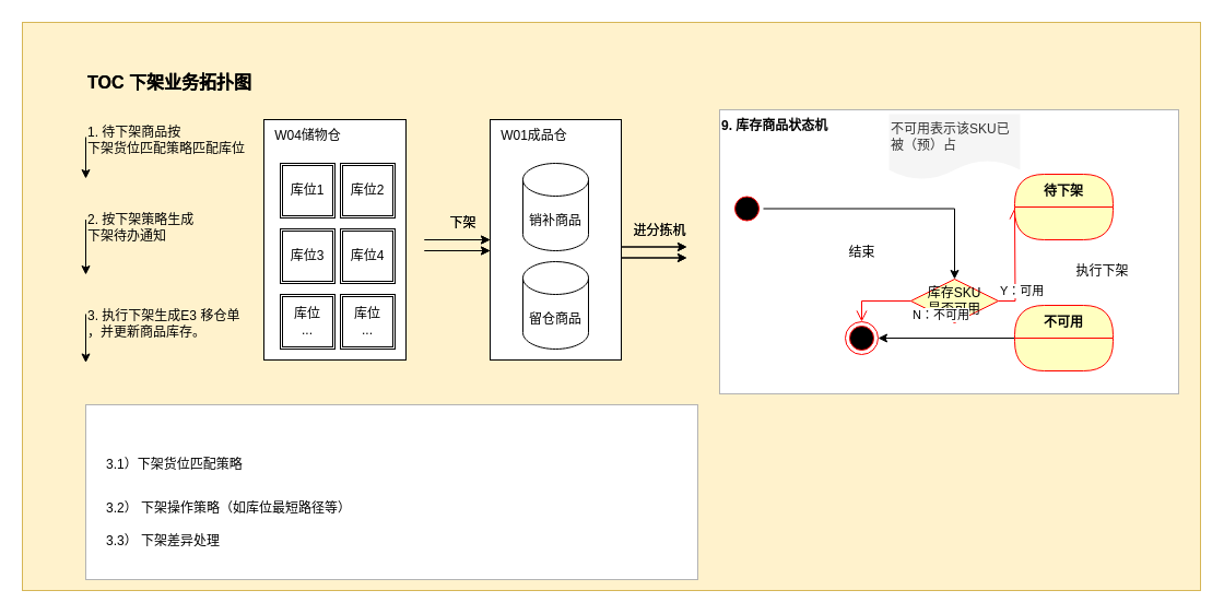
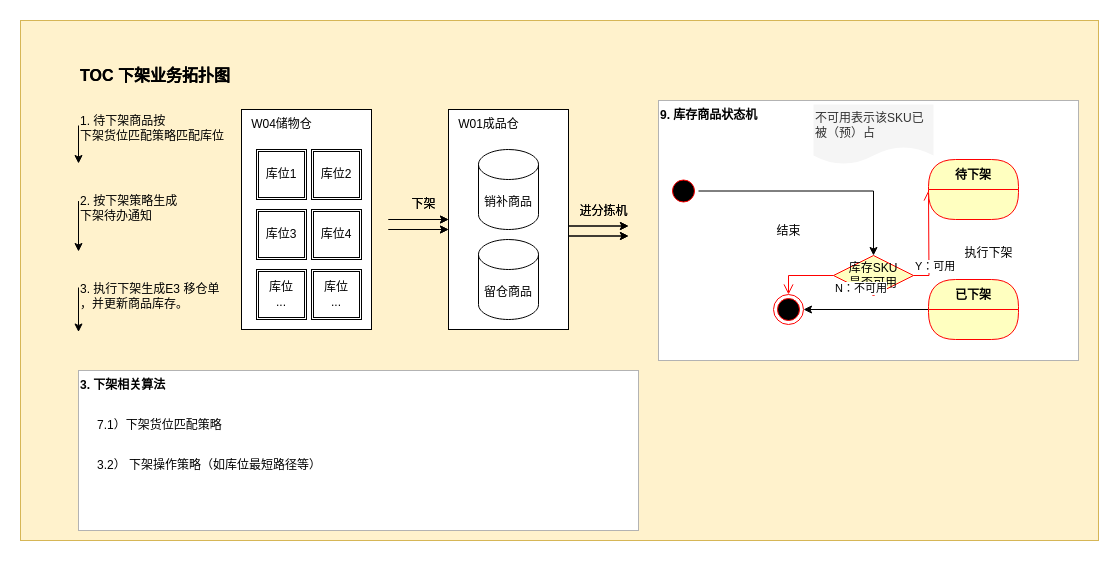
  <mxCell id="0" />
  <mxCell id="1" parent="0" />
  <mxCell id="2" value="" style="rounded=0;whiteSpace=wrap;html=1;fillColor=#fff2cc;strokeColor=#d6b656;" vertex="1" parent="1"><mxGeometry x="20" width="1078" height="520" as="geometry" y="20" /></mxCell>
  <mxCell id="3" value="TOC 下架业务拓扑图" style="text;html=1;align=left;verticalAlign=middle;resizable=0;points=[];autosize=1;strokeColor=none;fillColor=none;fontStyle=1;fontSize=16;" vertex="1" parent="1"><mxGeometry x="78" y="60" width="170" height="30" as="geometry" /></mxCell>
  <mxCell id="4" value="" style="rounded=0;whiteSpace=wrap;html=1;" vertex="1" parent="1"><mxGeometry x="448" y="109" width="120" height="220" as="geometry" /></mxCell>
  <mxCell id="5" value="W01成品仓" style="text;html=1;align=center;verticalAlign=middle;resizable=0;points=[];autosize=1;strokeColor=none;fillColor=none;" vertex="1" parent="1"><mxGeometry x="448" y="109" width="80" height="30" as="geometry" /></mxCell>
  <mxCell id="6" value="销补商品" style="shape=cylinder3;whiteSpace=wrap;html=1;boundedLbl=1;backgroundOutline=1;size=15;" vertex="1" parent="1"><mxGeometry x="478" y="149" width="60" height="80" as="geometry" /></mxCell>
  <mxCell id="7" value="留仓商品" style="shape=cylinder3;whiteSpace=wrap;html=1;boundedLbl=1;backgroundOutline=1;size=15;" vertex="1" parent="1"><mxGeometry x="478" y="239" width="60" height="80" as="geometry" /></mxCell>
  <mxCell id="8" value="" style="group" vertex="1" connectable="0" parent="1"><mxGeometry x="388" y="219" width="60" height="10" as="geometry" /></mxCell>
  <mxCell id="9" value="" style="endArrow=classic;html=1;rounded=0;" edge="1" parent="8"><mxGeometry width="50" height="50" relative="1" as="geometry"><mxPoint y="10" as="sourcePoint" /><mxPoint x="60" y="10" as="targetPoint" /></mxGeometry></mxCell>
  <mxCell id="10" value="" style="endArrow=classic;html=1;rounded=0;" edge="1" parent="8"><mxGeometry width="50" height="50" relative="1" as="geometry"><mxPoint as="sourcePoint" /><mxPoint x="60" as="targetPoint" /></mxGeometry></mxCell>
  <mxCell id="11" value="" style="rounded=0;whiteSpace=wrap;html=1;strokeColor=#B3B3B3;" vertex="1" parent="1"><mxGeometry x="658" y="100" width="420" height="260" as="geometry" /></mxCell>
  <mxCell id="12" value="" style="ellipse;html=1;shape=endState;fillColor=#000000;strokeColor=#ff0000;" vertex="1" parent="1"><mxGeometry x="773" y="294" width="30" height="30" as="geometry" /></mxCell>
  <mxCell id="13" value="结束" style="text;html=1;align=center;verticalAlign=middle;resizable=0;points=[];autosize=1;strokeColor=none;fillColor=none;" vertex="1" parent="1"><mxGeometry x="763" y="216" width="50" height="30" as="geometry" /></mxCell>
  <mxCell id="14" value="9. 库存商品状态机" style="text;html=1;align=left;verticalAlign=middle;resizable=0;points=[];autosize=1;strokeColor=none;fillColor=none;fontStyle=1" vertex="1" parent="1"><mxGeometry x="658" y="100" width="120" height="30" as="geometry" /></mxCell>
  <mxCell id="15" value="下架" style="text;html=1;align=center;verticalAlign=middle;resizable=0;points=[];autosize=1;strokeColor=none;fillColor=none;" vertex="1" parent="1"><mxGeometry x="398" y="189" width="50" height="30" as="geometry" /></mxCell>
  <mxCell id="16" value="" style="rounded=0;whiteSpace=wrap;html=1;strokeColor=#B3B3B3;" vertex="1" parent="1"><mxGeometry x="78" y="370" width="560" height="160" as="geometry" /></mxCell>
- <mxCell id="18" value="3.1）下架货位匹配策略" style="text;html=1;align=left;verticalAlign=middle;resizable=0;points=[];autosize=1;strokeColor=none;fillColor=none;fontStyle=0" vertex="1" parent="1"><mxGeometry x="95" y="410" width="150" height="30" as="geometry" /></mxCell>
+ <mxCell id="17" value="3. 下架相关算法" style="text;html=1;align=left;verticalAlign=middle;resizable=0;points=[];autosize=1;strokeColor=none;fillColor=none;fontStyle=1" vertex="1" parent="1"><mxGeometry x="78" y="370" width="110" height="30" as="geometry" /></mxCell>
+ <mxCell id="18" value="7.1）下架货位匹配策略" style="text;html=1;align=left;verticalAlign=middle;resizable=0;points=[];autosize=1;strokeColor=none;fillColor=none;fontStyle=0" vertex="1" parent="1"><mxGeometry x="95" y="410" width="150" height="30" as="geometry" /></mxCell>
  <mxCell id="19" value="3.2） 下架操作策略（如库位最短路径等）" style="text;html=1;align=left;verticalAlign=middle;resizable=0;points=[];autosize=1;strokeColor=none;fillColor=none;fontStyle=0" vertex="1" parent="1"><mxGeometry x="95" y="450" width="250" height="30" as="geometry" /></mxCell>
- <mxCell id="20" value="3.3） 下架差异处理" style="text;html=1;align=left;verticalAlign=middle;resizable=0;points=[];autosize=1;strokeColor=none;fillColor=none;fontStyle=0" vertex="1" parent="1"><mxGeometry x="95" y="480" width="130" height="30" as="geometry" /></mxCell>
  <mxCell id="21" value="" style="rounded=0;whiteSpace=wrap;html=1;" vertex="1" parent="1"><mxGeometry x="241" y="109" width="130" height="220" as="geometry" /></mxCell>
  <mxCell id="22" value="W04储物仓" style="text;html=1;align=center;verticalAlign=middle;resizable=0;points=[];autosize=1;strokeColor=none;fillColor=none;" vertex="1" parent="1"><mxGeometry x="241" y="109" width="80" height="30" as="geometry" /></mxCell>
  <mxCell id="23" value="库位1" style="shape=ext;double=1;whiteSpace=wrap;html=1;aspect=fixed;" vertex="1" parent="1"><mxGeometry x="256" y="149" width="50" height="50" as="geometry" /></mxCell>
  <mxCell id="24" value="库位2" style="shape=ext;double=1;whiteSpace=wrap;html=1;aspect=fixed;" vertex="1" parent="1"><mxGeometry x="311" y="149" width="50" height="50" as="geometry" /></mxCell>
  <mxCell id="25" value="库位4" style="shape=ext;double=1;whiteSpace=wrap;html=1;aspect=fixed;" vertex="1" parent="1"><mxGeometry x="311" y="209" width="50" height="50" as="geometry" /></mxCell>
  <mxCell id="26" value="库位3" style="shape=ext;double=1;whiteSpace=wrap;html=1;aspect=fixed;" vertex="1" parent="1"><mxGeometry x="256" y="209" width="50" height="50" as="geometry" /></mxCell>
  <mxCell id="27" value="库位&lt;br&gt;..." style="shape=ext;double=1;whiteSpace=wrap;html=1;aspect=fixed;" vertex="1" parent="1"><mxGeometry x="256" y="269" width="50" height="50" as="geometry" /></mxCell>
  <mxCell id="28" value="库位&lt;br&gt;..." style="shape=ext;double=1;whiteSpace=wrap;html=1;aspect=fixed;" vertex="1" parent="1"><mxGeometry x="311" y="269" width="50" height="50" as="geometry" /></mxCell>
  <mxCell id="29" value="" style="endArrow=classic;html=1;rounded=0;" edge="1" parent="1"><mxGeometry width="50" height="50" relative="1" as="geometry"><mxPoint x="78" y="125" as="sourcePoint" /><mxPoint x="78" y="163" as="targetPoint" /></mxGeometry></mxCell>
  <mxCell id="30" value="1. 待下架商品按&lt;br&gt;下架货位匹配策略匹配库位" style="text;html=1;align=left;verticalAlign=middle;resizable=0;points=[];autosize=1;strokeColor=none;fillColor=none;" vertex="1" parent="1"><mxGeometry x="78" y="108" width="170" height="40" as="geometry" /></mxCell>
  <mxCell id="31" value="" style="group" vertex="1" connectable="0" parent="1"><mxGeometry x="78" y="193" width="230" height="58" as="geometry" /></mxCell>
  <mxCell id="32" value="" style="endArrow=classic;html=1;rounded=0;" edge="1" parent="31"><mxGeometry width="50" height="50" relative="1" as="geometry"><mxPoint y="7.565" as="sourcePoint" /><mxPoint y="58" as="targetPoint" /></mxGeometry></mxCell>
  <mxCell id="33" value="2. 按下架策略生成&lt;br&gt;下架待办通知" style="text;html=1;align=left;verticalAlign=middle;resizable=0;points=[];autosize=1;strokeColor=none;fillColor=none;" vertex="1" parent="31"><mxGeometry y="-5" width="120" height="40" as="geometry" /></mxCell>
  <mxCell id="34" value="" style="endArrow=classic;html=1;rounded=0;" edge="1" parent="1"><mxGeometry width="50" height="50" relative="1" as="geometry"><mxPoint x="78" y="287" as="sourcePoint" /><mxPoint x="78" y="331.5" as="targetPoint" /></mxGeometry></mxCell>
  <mxCell id="35" value="3. 执行下架生成E3&lt;span style=&quot;white-space: pre;&quot;&gt; &lt;/span&gt;移仓单&lt;br&gt;，并更新商品库存。" style="text;html=1;align=left;verticalAlign=middle;resizable=0;points=[];autosize=1;strokeColor=none;fillColor=none;" vertex="1" parent="1"><mxGeometry x="78" y="276" width="160" height="40" as="geometry" /></mxCell>
  <mxCell id="36" value="" style="group" vertex="1" connectable="0" parent="1"><mxGeometry x="568" y="225.5" width="60" height="10" as="geometry" /></mxCell>
  <mxCell id="37" value="" style="endArrow=classic;html=1;rounded=0;" edge="1" parent="36"><mxGeometry width="50" height="50" relative="1" as="geometry"><mxPoint y="10" as="sourcePoint" /><mxPoint x="60" y="10" as="targetPoint" /></mxGeometry></mxCell>
  <mxCell id="38" value="" style="endArrow=classic;html=1;rounded=0;" edge="1" parent="36"><mxGeometry width="50" height="50" relative="1" as="geometry"><mxPoint as="sourcePoint" /><mxPoint x="60" as="targetPoint" /></mxGeometry></mxCell>
  <mxCell id="39" value="进分拣机" style="text;html=1;align=center;verticalAlign=middle;resizable=0;points=[];autosize=1;strokeColor=none;fillColor=none;" vertex="1" parent="1"><mxGeometry x="568" y="195.5" width="70" height="30" as="geometry" /></mxCell>
  <mxCell id="40" value="TOC 下架业务拓扑图" style="text;html=1;align=left;verticalAlign=middle;resizable=0;points=[];autosize=1;strokeColor=none;fillColor=none;fontStyle=1;fontSize=16;" vertex="1" parent="1"><mxGeometry x="78" y="60" width="170" height="30" as="geometry" /></mxCell>
  <mxCell id="41" value="" style="rounded=0;whiteSpace=wrap;html=1;" vertex="1" parent="1"><mxGeometry x="448" y="109" width="120" height="220" as="geometry" /></mxCell>
  <mxCell id="42" value="W01成品仓" style="text;html=1;align=center;verticalAlign=middle;resizable=0;points=[];autosize=1;strokeColor=none;fillColor=none;" vertex="1" parent="1"><mxGeometry x="448" y="109" width="80" height="30" as="geometry" /></mxCell>
  <mxCell id="43" value="销补商品" style="shape=cylinder3;whiteSpace=wrap;html=1;boundedLbl=1;backgroundOutline=1;size=15;" vertex="1" parent="1"><mxGeometry x="478" y="149" width="60" height="80" as="geometry" /></mxCell>
  <mxCell id="44" value="留仓商品" style="shape=cylinder3;whiteSpace=wrap;html=1;boundedLbl=1;backgroundOutline=1;size=15;" vertex="1" parent="1"><mxGeometry x="478" y="239" width="60" height="80" as="geometry" /></mxCell>
  <mxCell id="45" value="" style="group" vertex="1" connectable="0" parent="1"><mxGeometry x="388" y="219" width="60" height="10" as="geometry" /></mxCell>
  <mxCell id="46" value="" style="endArrow=classic;html=1;rounded=0;" edge="1" parent="45"><mxGeometry width="50" height="50" relative="1" as="geometry"><mxPoint y="10" as="sourcePoint" /><mxPoint x="60" y="10" as="targetPoint" /></mxGeometry></mxCell>
  <mxCell id="47" value="" style="endArrow=classic;html=1;rounded=0;" edge="1" parent="45"><mxGeometry width="50" height="50" relative="1" as="geometry"><mxPoint as="sourcePoint" /><mxPoint x="60" as="targetPoint" /></mxGeometry></mxCell>
  <mxCell id="48" value="下架" style="text;html=1;align=center;verticalAlign=middle;resizable=0;points=[];autosize=1;strokeColor=none;fillColor=none;" vertex="1" parent="1"><mxGeometry x="398" y="189" width="50" height="30" as="geometry" /></mxCell>
  <mxCell id="49" value="" style="rounded=0;whiteSpace=wrap;html=1;" vertex="1" parent="1"><mxGeometry x="241" y="109" width="130" height="220" as="geometry" /></mxCell>
  <mxCell id="50" value="W04储物仓" style="text;html=1;align=center;verticalAlign=middle;resizable=0;points=[];autosize=1;strokeColor=none;fillColor=none;" vertex="1" parent="1"><mxGeometry x="241" y="109" width="80" height="30" as="geometry" /></mxCell>
  <mxCell id="51" value="库位1" style="shape=ext;double=1;whiteSpace=wrap;html=1;aspect=fixed;" vertex="1" parent="1"><mxGeometry x="256" y="149" width="50" height="50" as="geometry" /></mxCell>
  <mxCell id="52" value="库位2" style="shape=ext;double=1;whiteSpace=wrap;html=1;aspect=fixed;" vertex="1" parent="1"><mxGeometry x="311" y="149" width="50" height="50" as="geometry" /></mxCell>
  <mxCell id="53" value="库位4" style="shape=ext;double=1;whiteSpace=wrap;html=1;aspect=fixed;" vertex="1" parent="1"><mxGeometry x="311" y="209" width="50" height="50" as="geometry" /></mxCell>
  <mxCell id="54" value="库位3" style="shape=ext;double=1;whiteSpace=wrap;html=1;aspect=fixed;" vertex="1" parent="1"><mxGeometry x="256" y="209" width="50" height="50" as="geometry" /></mxCell>
  <mxCell id="55" value="库位&lt;br&gt;..." style="shape=ext;double=1;whiteSpace=wrap;html=1;aspect=fixed;" vertex="1" parent="1"><mxGeometry x="256" y="269" width="50" height="50" as="geometry" /></mxCell>
  <mxCell id="56" value="库位&lt;br&gt;..." style="shape=ext;double=1;whiteSpace=wrap;html=1;aspect=fixed;" vertex="1" parent="1"><mxGeometry x="311" y="269" width="50" height="50" as="geometry" /></mxCell>
  <mxCell id="57" value="" style="group" vertex="1" connectable="0" parent="1"><mxGeometry x="568" y="225.5" width="60" height="10" as="geometry" /></mxCell>
  <mxCell id="58" value="" style="endArrow=classic;html=1;rounded=0;" edge="1" parent="57"><mxGeometry width="50" height="50" relative="1" as="geometry"><mxPoint y="10" as="sourcePoint" /><mxPoint x="60" y="10" as="targetPoint" /></mxGeometry></mxCell>
  <mxCell id="59" value="" style="endArrow=classic;html=1;rounded=0;" edge="1" parent="57"><mxGeometry width="50" height="50" relative="1" as="geometry"><mxPoint as="sourcePoint" /><mxPoint x="60" as="targetPoint" /></mxGeometry></mxCell>
  <mxCell id="60" value="进分拣机" style="text;html=1;align=center;verticalAlign=middle;resizable=0;points=[];autosize=1;strokeColor=none;fillColor=none;" vertex="1" parent="1"><mxGeometry x="568" y="195.5" width="70" height="30" as="geometry" /></mxCell>
  <mxCell id="61" value="" style="edgeStyle=orthogonalEdgeStyle;rounded=0;orthogonalLoop=1;jettySize=auto;html=1;" edge="1" parent="1" source="62" target="63"><mxGeometry relative="1" as="geometry" /></mxCell>
  <mxCell id="62" value="" style="ellipse;html=1;shape=startState;fillColor=#000000;strokeColor=#ff0000;" vertex="1" parent="1"><mxGeometry x="668" y="175.5" width="30" height="30" as="geometry" /></mxCell>
  <mxCell id="63" value="库存SKU &lt;br&gt;是否可用" style="rhombus;whiteSpace=wrap;html=1;fontColor=#000000;fillColor=#ffffc0;strokeColor=#ff0000;" vertex="1" parent="1"><mxGeometry x="833" y="255" width="80" height="40" as="geometry" /></mxCell>
  <mxCell id="64" value="Y：可用" style="edgeStyle=orthogonalEdgeStyle;html=1;align=left;verticalAlign=bottom;endArrow=open;endSize=8;strokeColor=#ff0000;rounded=0;entryX=0;entryY=0.5;entryDx=0;entryDy=0;" edge="1" source="63" parent="1"><mxGeometry x="-1" relative="1" as="geometry"><mxPoint x="928" y="190" as="targetPoint" /></mxGeometry></mxCell>
  <mxCell id="65" value="N：不可用" style="edgeStyle=orthogonalEdgeStyle;html=1;align=left;verticalAlign=top;endArrow=open;endSize=8;strokeColor=#ff0000;rounded=0;entryX=0.5;entryY=0;entryDx=0;entryDy=0;" edge="1" source="63" parent="1" target="12"><mxGeometry x="-1" relative="1" as="geometry"><mxPoint x="788" y="276" as="targetPoint" /></mxGeometry></mxCell>
  <mxCell id="66" value="待下架" style="swimlane;fontStyle=1;align=center;verticalAlign=middle;childLayout=stackLayout;horizontal=1;startSize=30;horizontalStack=0;resizeParent=0;resizeLast=1;container=0;fontColor=#000000;collapsible=0;rounded=1;arcSize=30;strokeColor=#ff0000;fillColor=#ffffc0;swimlaneFillColor=#ffffc0;dropTarget=0;" vertex="1" parent="1"><mxGeometry x="928" y="159" width="90" height="60" as="geometry" /></mxCell>
  <mxCell id="67" value="" style="edgeStyle=orthogonalEdgeStyle;rounded=0;orthogonalLoop=1;jettySize=auto;html=1;" edge="1" parent="1" source="68" target="12"><mxGeometry relative="1" as="geometry" /></mxCell>
- <mxCell id="68" value="不可用" style="swimlane;fontStyle=1;align=center;verticalAlign=middle;childLayout=stackLayout;horizontal=1;startSize=30;horizontalStack=0;resizeParent=0;resizeLast=1;container=0;fontColor=#000000;collapsible=0;rounded=1;arcSize=30;strokeColor=#ff0000;fillColor=#ffffc0;swimlaneFillColor=#ffffc0;dropTarget=0;" vertex="1" parent="1"><mxGeometry x="928" y="279" width="90" height="60" as="geometry" /></mxCell>
- <mxCell id="69" value="执行下架" style="text;html=1;align=center;verticalAlign=middle;resizable=0;points=[];autosize=1;strokeColor=none;fillColor=none;" vertex="1" parent="1"><mxGeometry x="973" y="233" width="70" height="30" as="geometry" /></mxCell>
+ <mxCell id="68" value="已下架" style="swimlane;fontStyle=1;align=center;verticalAlign=middle;childLayout=stackLayout;horizontal=1;startSize=30;horizontalStack=0;resizeParent=0;resizeLast=1;container=0;fontColor=#000000;collapsible=0;rounded=1;arcSize=30;strokeColor=#ff0000;fillColor=#ffffc0;swimlaneFillColor=#ffffc0;dropTarget=0;" vertex="1" parent="1"><mxGeometry x="928" y="279" width="90" height="60" as="geometry" /></mxCell>
+ <mxCell id="69" value="执行下架" style="text;html=1;align=center;verticalAlign=middle;resizable=0;points=[];autosize=1;strokeColor=none;fillColor=none;" vertex="1" parent="1"><mxGeometry x="953" y="238" width="70" height="30" as="geometry" /></mxCell>
  <mxCell id="70" value="不可用表示该SKU已被（预）占" style="shape=document;whiteSpace=wrap;html=1;boundedLbl=1;align=left;fillColor=#f5f5f5;fontColor=#333333;strokeColor=none;" vertex="1" parent="1"><mxGeometry x="813" y="104" width="120" height="60" as="geometry" /></mxCell>
